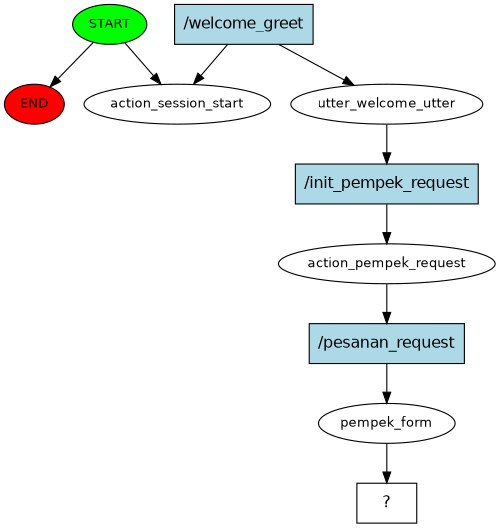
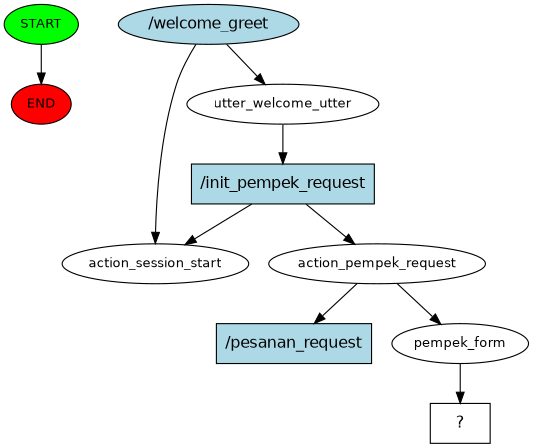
  digraph {
    fontname="DejaVu Sans"
    node [fontname="DejaVu Sans" fontsize=12]
    edge [fontname="DejaVu Sans"]
    n1 [fillcolor=green label=START style=filled]
    n2 [fillcolor=red label=END style=filled]
    n3 [label=action_session_start]
-   n4 [fillcolor=lightblue label="/welcome_greet" shape=rect style=filled fontsize=""]
+   n4 [fillcolor=lightblue label="/welcome_greet" shape=ellipse style=filled fontsize=""]
    n5 [label=utter_welcome_utter]
    n6 [fillcolor=lightblue label="/init_pempek_request" shape=rect style=filled fontsize=""]
    n7 [label=action_pempek_request]
    n8 [fillcolor=lightblue label="/pesanan_request" shape=rect style=filled fontsize=""]
    n9 [label=pempek_form]
    n10 [label="  ?  " shape=rect fontsize=""]
    n1 -> n2
-   n1 -> n3
+   n6 -> n3
    n4 -> n3
    n4 -> n5
    n5 -> n6
    n6 -> n7
    n7 -> n8
-   n8 -> n9
+   n7 -> n9
    n9 -> n10
  }
